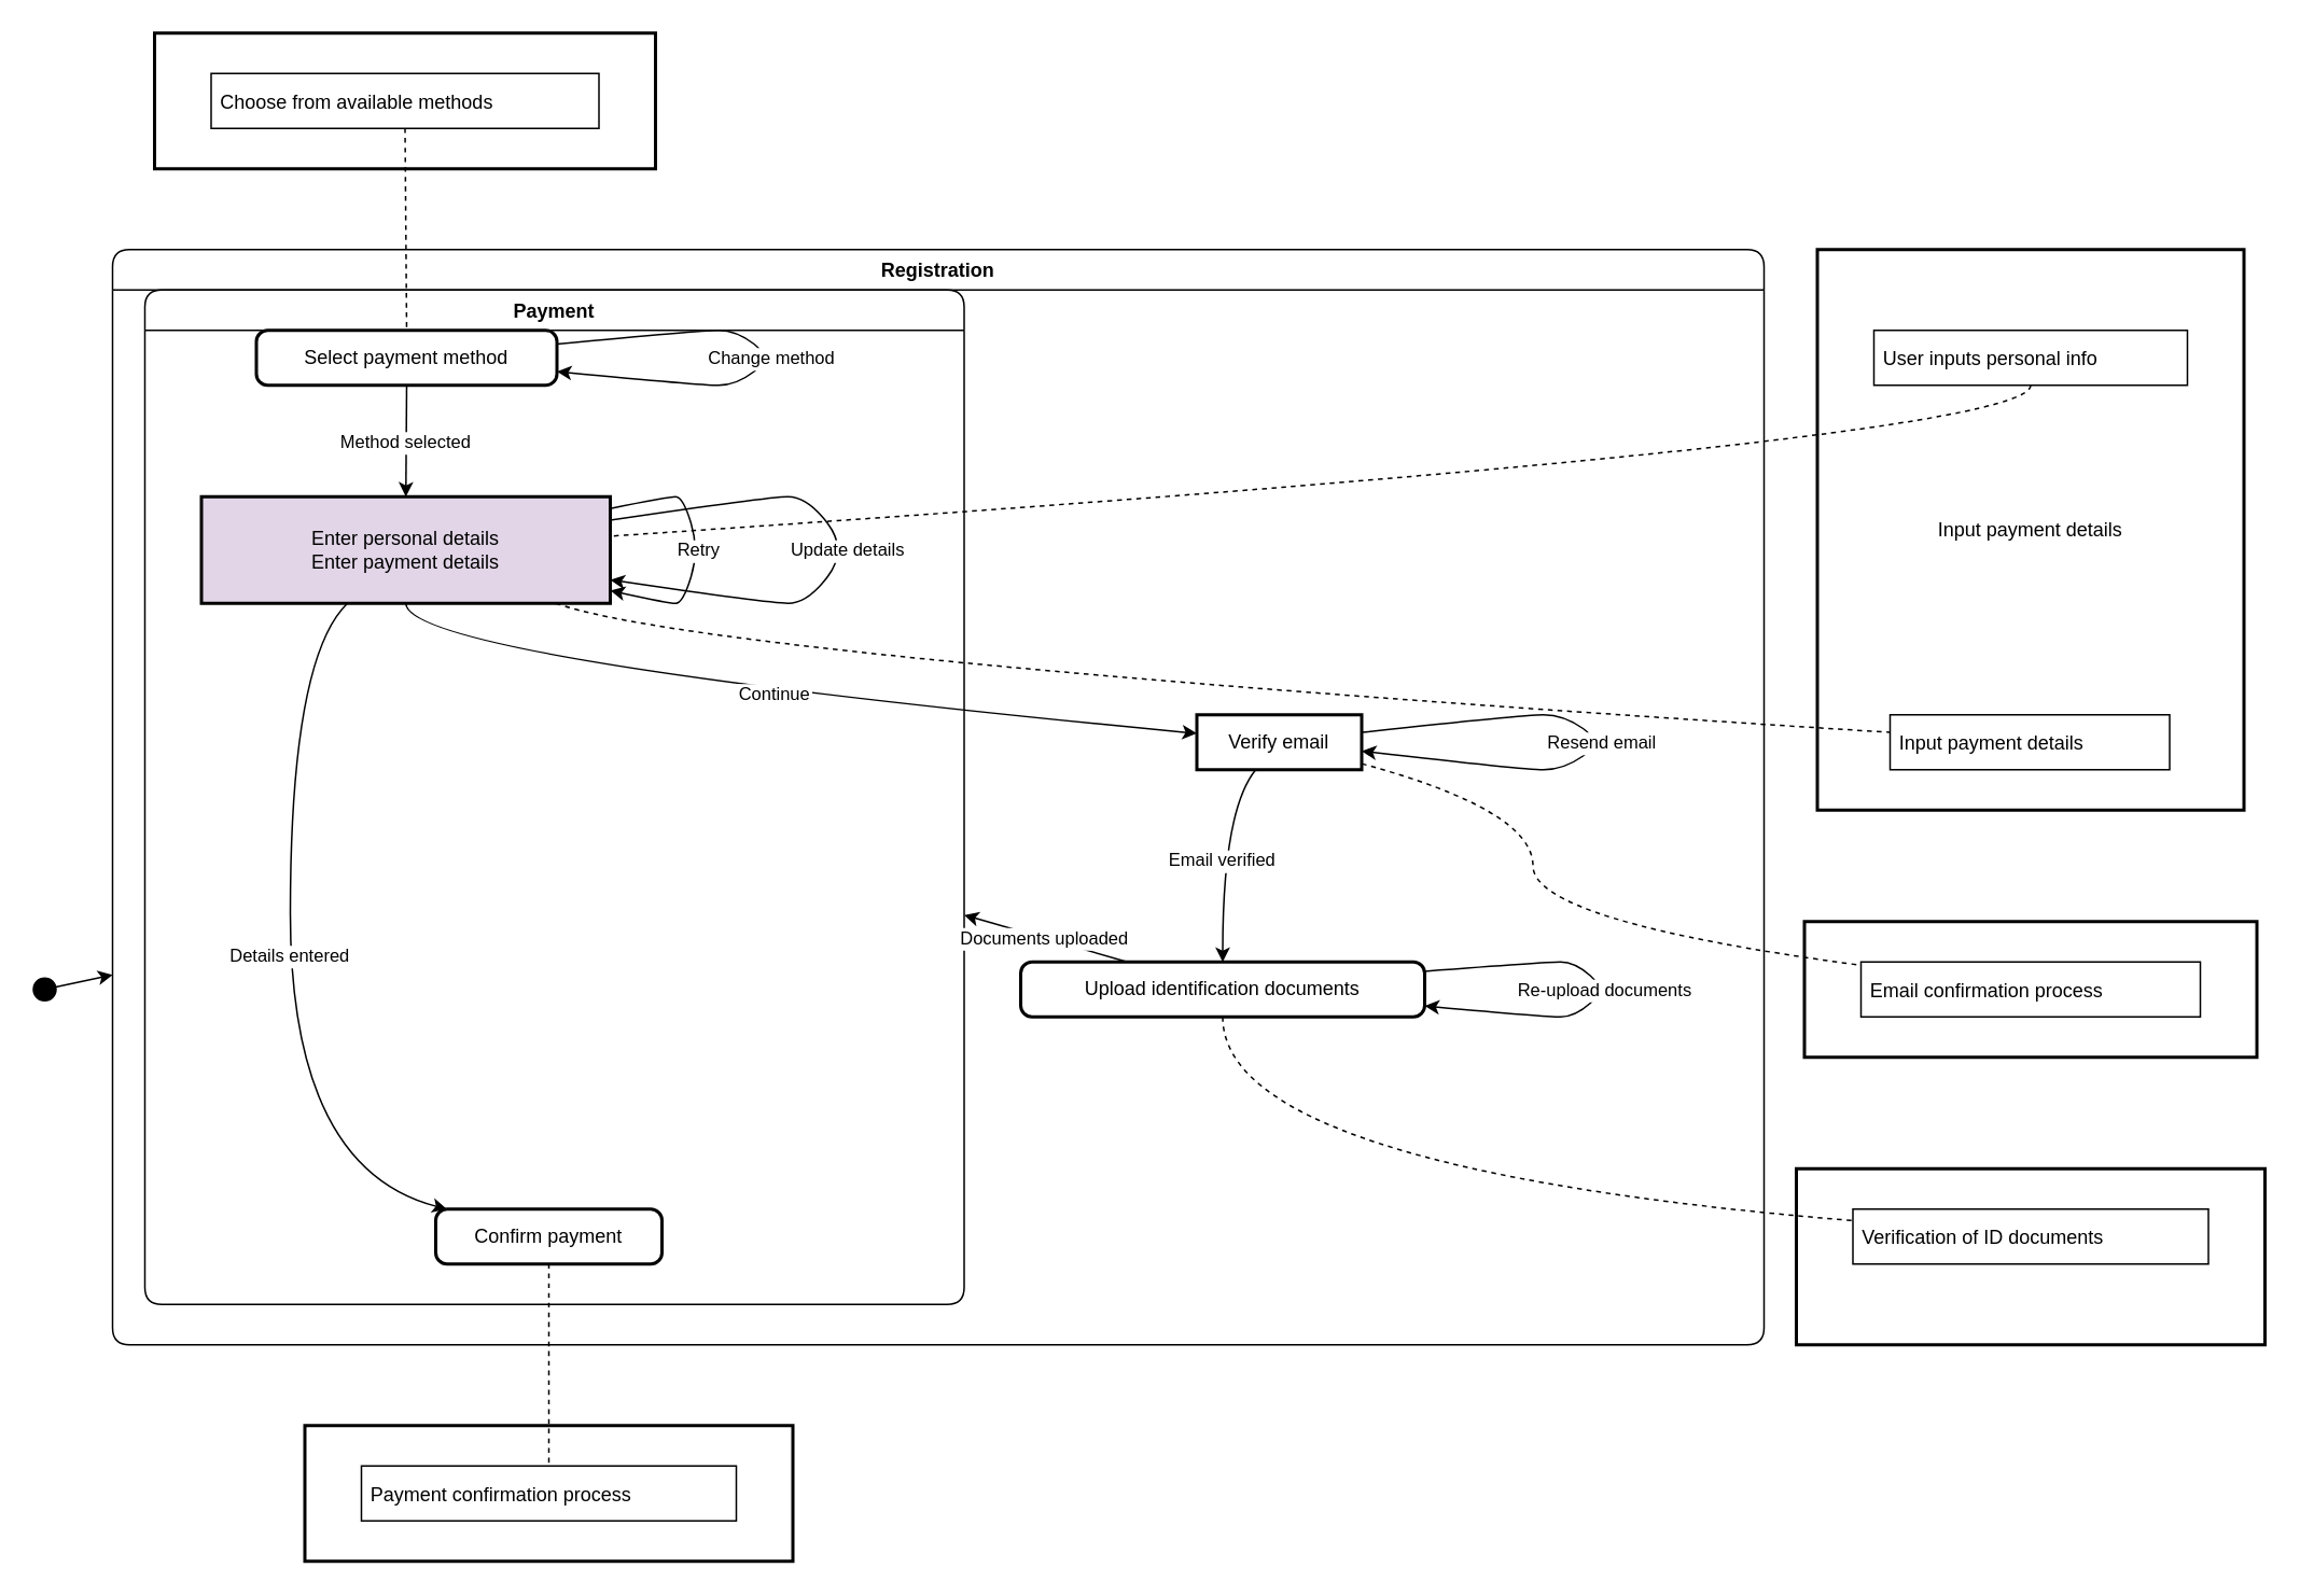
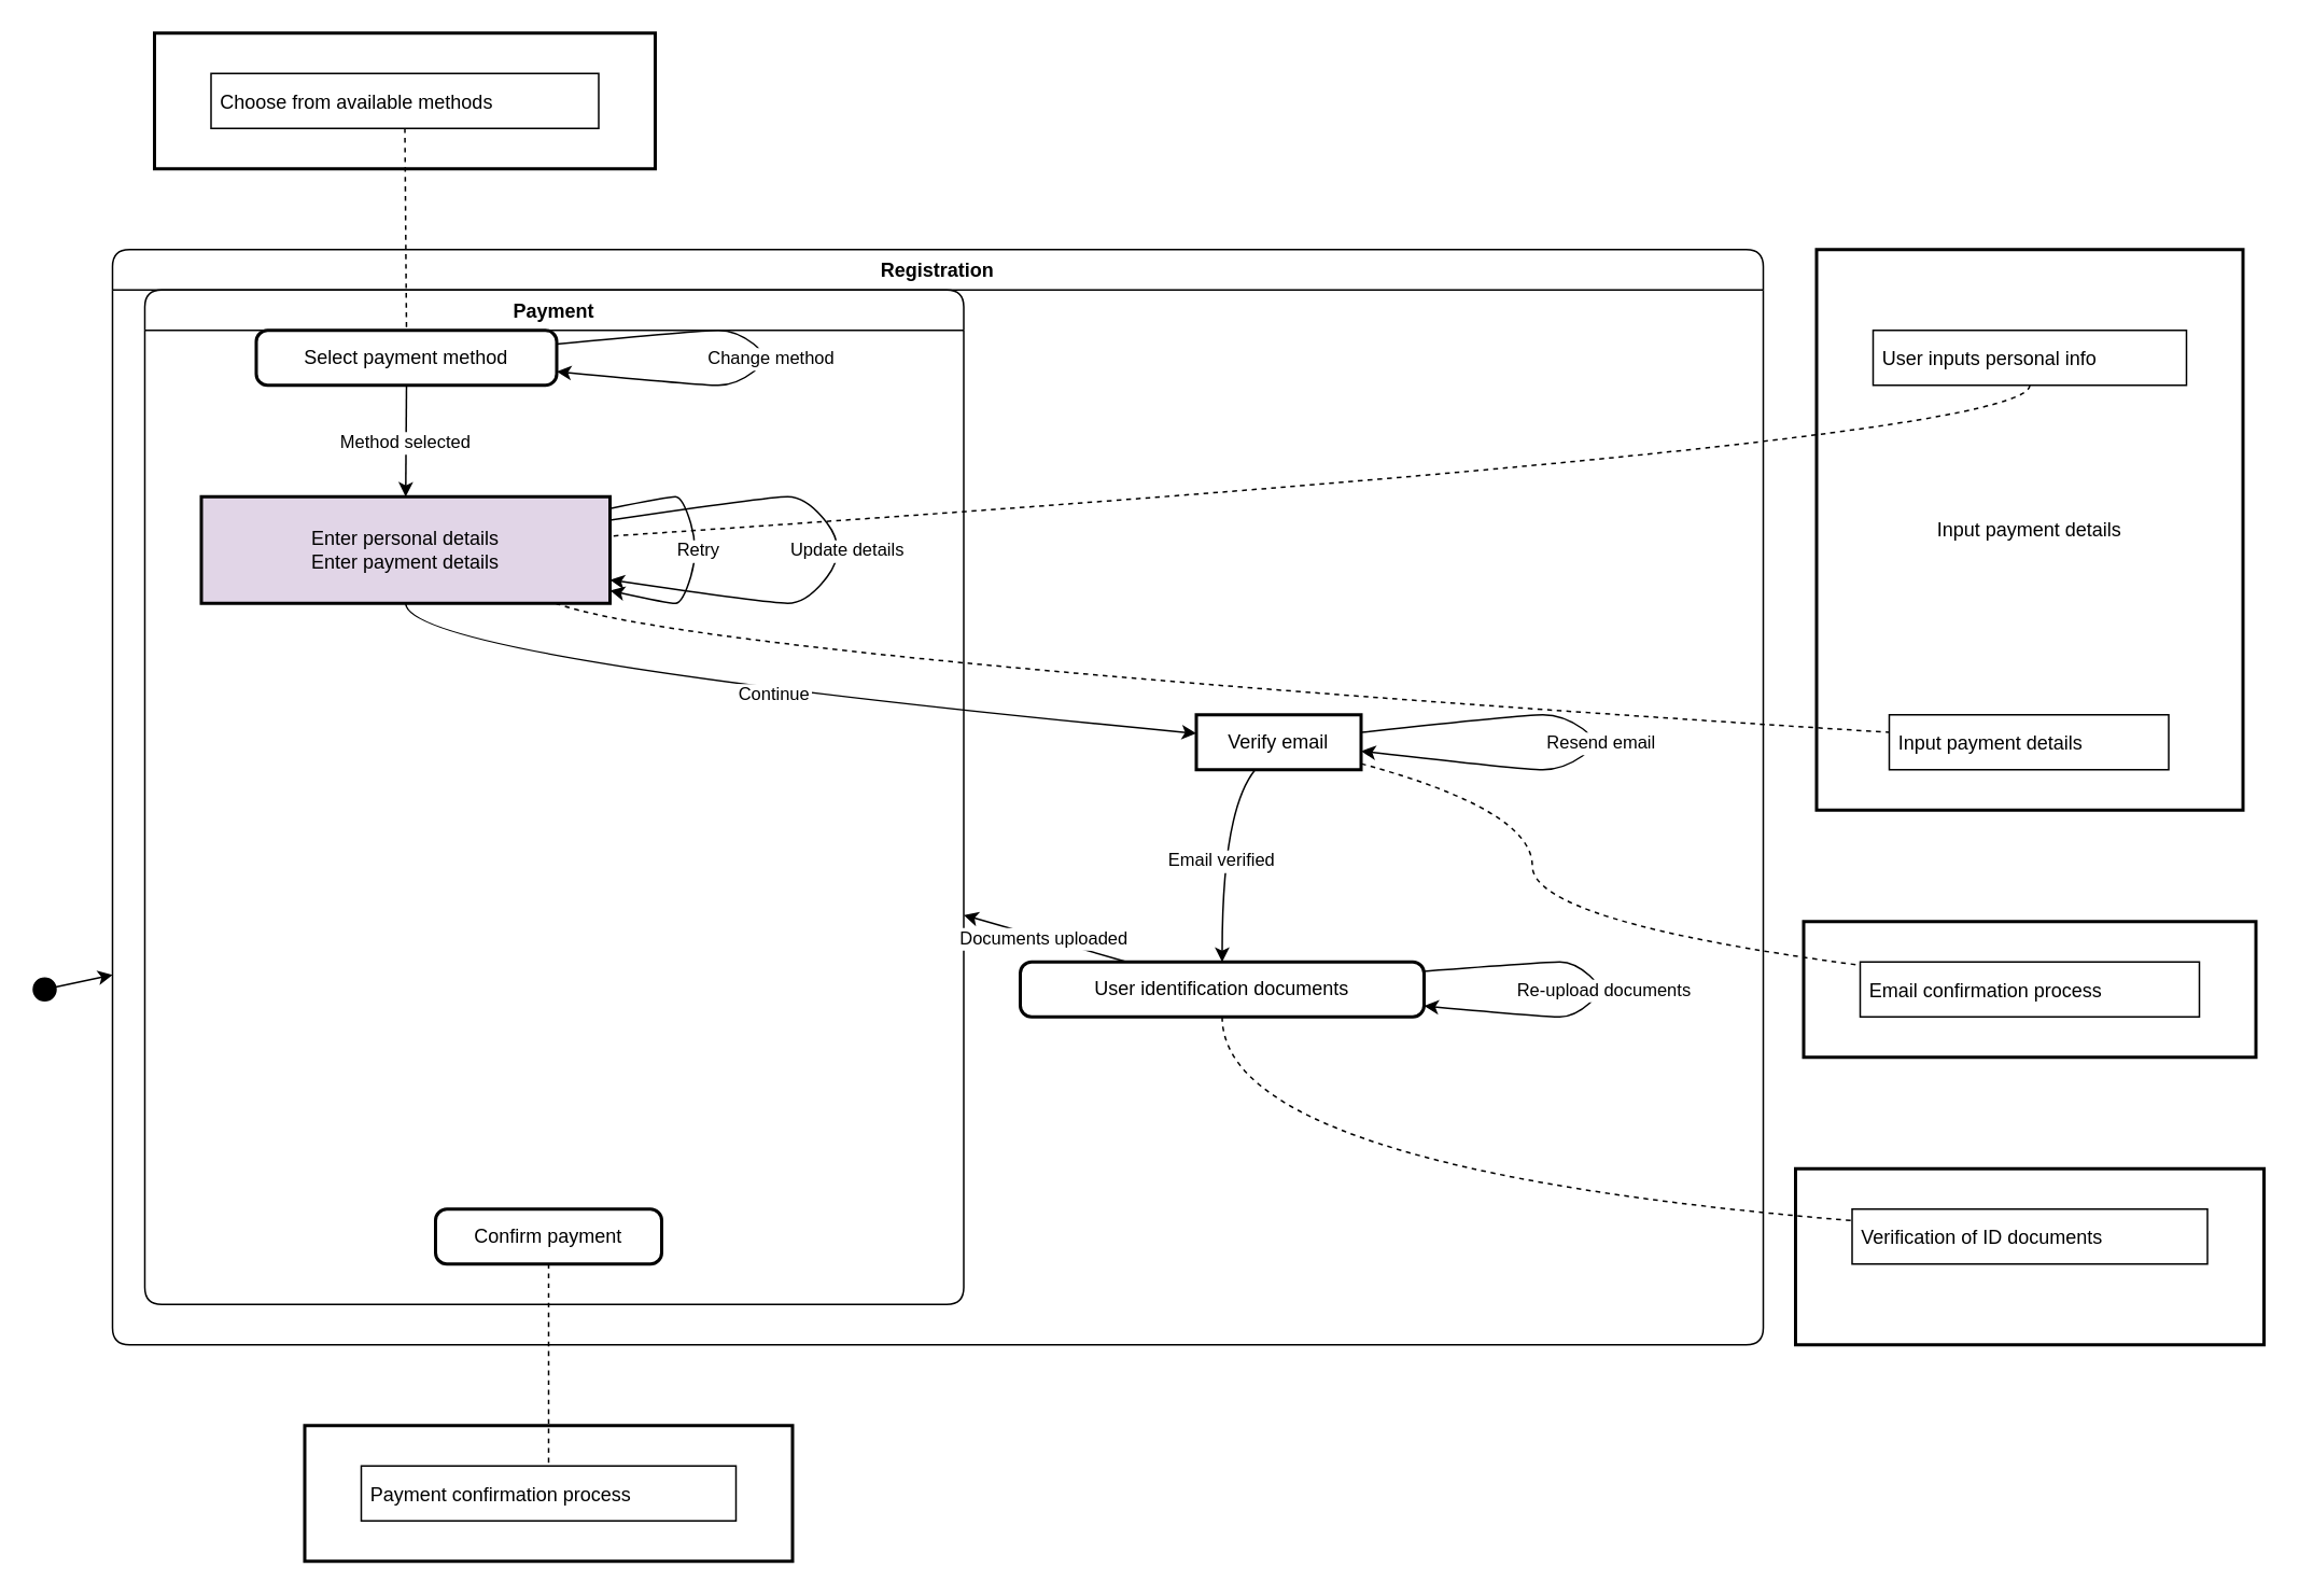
  <mxCell id="0" />
  <mxCell id="1" parent="0" />
  <mxCell id="2" value="" style="ellipse;fillColor=strokeColor;" vertex="1" parent="1"><mxGeometry x="20" y="605" width="14" height="14" as="geometry" /></mxCell>
  <mxCell id="3" value="Registration" style="swimlane;fontStyle=1;align=center;verticalAlign=middle;startSize=25;container=0;collapsible=0;rounded=1;arcSize=14;dropTarget=0;" vertex="1" parent="1"><mxGeometry x="69" y="154" width="1022" height="678" as="geometry" /></mxCell>
  <mxCell id="4" value="Enter personal details&#10;Enter payment details" style="whiteSpace=wrap;strokeWidth=2;fillColor=#e1d5e7;" vertex="1" parent="1"><mxGeometry x="124" y="307" width="253" height="66" as="geometry" /></mxCell>
  <mxCell id="5" value="Verify email" style="absoluteArcSize=1;arcSize=14;whiteSpace=wrap;strokeWidth=2;rounded=0;" vertex="1" parent="1"><mxGeometry x="740" y="442" width="102" height="34" as="geometry" /></mxCell>
- <mxCell id="6" value="Upload identification documents" style="rounded=1;absoluteArcSize=1;arcSize=14;whiteSpace=wrap;strokeWidth=2;" vertex="1" parent="1"><mxGeometry x="631" y="595" width="250" height="34" as="geometry" /></mxCell>
+ <mxCell id="6" value="User identification documents" style="rounded=1;absoluteArcSize=1;arcSize=14;whiteSpace=wrap;strokeWidth=2;" vertex="1" parent="1"><mxGeometry x="631" y="595" width="250" height="34" as="geometry" /></mxCell>
  <mxCell id="7" value="Payment" style="swimlane;fontStyle=1;align=center;verticalAlign=middle;startSize=25;container=0;collapsible=0;rounded=1;arcSize=14;dropTarget=0;" vertex="1" parent="1"><mxGeometry x="89" y="179" width="507" height="628" as="geometry" /></mxCell>
  <mxCell id="8" value="Input payment details" style="whiteSpace=wrap;strokeWidth=2;" vertex="1" parent="1"><mxGeometry x="1124" y="154" width="264" height="347" as="geometry" /></mxCell>
  <mxCell id="9" value="User inputs personal info" style="align=left;spacingLeft=4;" vertex="1" parent="1"><mxGeometry x="1159" y="204" width="194" height="34" as="geometry" /></mxCell>
  <mxCell id="10" value="Email confirmation process" style="whiteSpace=wrap;strokeWidth=2;" vertex="1" parent="1"><mxGeometry x="1116" y="570" width="280" height="84" as="geometry" /></mxCell>
  <mxCell id="11" value="Email confirmation process" style="align=left;spacingLeft=4;" vertex="1" parent="1"><mxGeometry x="1151" y="595" width="210" height="34" as="geometry" /></mxCell>
  <mxCell id="12" value="Verification of ID documents" style="whiteSpace=wrap;strokeWidth=2;" vertex="1" parent="1"><mxGeometry x="1111" y="723" width="290" height="109" as="geometry" /></mxCell>
  <mxCell id="13" value="Verification of ID documents" style="align=left;spacingLeft=4;" vertex="1" parent="1"><mxGeometry x="1146" y="748" width="220" height="34" as="geometry" /></mxCell>
  <mxCell id="14" value="Select payment method" style="rounded=1;absoluteArcSize=1;arcSize=14;whiteSpace=wrap;strokeWidth=2;" vertex="1" parent="1"><mxGeometry x="158" y="204" width="186" height="34" as="geometry" /></mxCell>
  <mxCell id="15" value="Confirm payment" style="rounded=1;absoluteArcSize=1;arcSize=14;whiteSpace=wrap;strokeWidth=2;" vertex="1" parent="1"><mxGeometry x="269" y="748" width="140" height="34" as="geometry" /></mxCell>
  <mxCell id="16" value="Choose from available methods" style="whiteSpace=wrap;strokeWidth=2;" vertex="1" parent="1"><mxGeometry x="95" y="20" width="310" height="84" as="geometry" /></mxCell>
  <mxCell id="17" value="Choose from available methods" style="align=left;spacingLeft=4;" vertex="1" parent="1"><mxGeometry x="130" y="45" width="240" height="34" as="geometry" /></mxCell>
  <mxCell id="18" value="Input payment details" style="align=left;spacingLeft=4;" vertex="1" parent="1"><mxGeometry x="1169" y="442" width="173" height="34" as="geometry" /></mxCell>
  <mxCell id="19" value="Payment confirmation process" style="whiteSpace=wrap;strokeWidth=2;" vertex="1" parent="1"><mxGeometry x="188" y="882" width="302" height="84" as="geometry" /></mxCell>
  <mxCell id="20" value="Payment confirmation process" style="align=left;spacingLeft=4;" vertex="1" parent="1"><mxGeometry x="223" y="907" width="232" height="34" as="geometry" /></mxCell>
  <mxCell id="21" value="Continue" style="curved=1;startArrow=none;;exitX=0.5;exitY=0.99;entryX=0;entryY=0.34;" edge="1" parent="1" source="4" target="5"><mxGeometry relative="1" as="geometry"><Array as="points"><mxPoint x="251" y="407" /></Array></mxGeometry></mxCell>
  <mxCell id="22" value="Email verified" style="curved=1;startArrow=none;;exitX=0.36;exitY=0.99;entryX=0.5;entryY=-0.01;" edge="1" parent="1" source="5" target="6"><mxGeometry relative="1" as="geometry"><Array as="points"><mxPoint x="756" y="501" /></Array></mxGeometry></mxCell>
  <mxCell id="23" value="" style="curved=1;dashed=1;startArrow=none;endArrow=none;exitX=0.5;exitY=1;entryX=1;entryY=0.37;" edge="1" parent="1" source="9" target="4"><mxGeometry relative="1" as="geometry"><Array as="points"><mxPoint x="1256" y="273" /></Array></mxGeometry></mxCell>
  <mxCell id="24" value="" style="curved=1;dashed=1;startArrow=none;endArrow=none;exitX=1;exitY=0.89;entryX=0;entryY=0.06;" edge="1" parent="1" source="5" target="11"><mxGeometry relative="1" as="geometry"><Array as="points"><mxPoint x="948" y="501" /><mxPoint x="948" y="570" /></Array></mxGeometry></mxCell>
  <mxCell id="25" value="" style="curved=1;dashed=1;startArrow=none;endArrow=none;exitX=0.5;exitY=0.99;entryX=0;entryY=0.21;" edge="1" parent="1" source="6" target="13"><mxGeometry relative="1" as="geometry"><Array as="points"><mxPoint x="756" y="723" /></Array></mxGeometry></mxCell>
  <mxCell id="26" value="Retry" style="curved=1;startArrow=none;;exitX=1;exitY=0.11;entryX=1;entryY=0.88;" edge="1" parent="1" source="4" target="4"><mxGeometry relative="1" as="geometry"><Array as="points"><mxPoint x="413" y="307" /><mxPoint x="422" y="307" /><mxPoint x="432" y="340" /><mxPoint x="422" y="373" /><mxPoint x="413" y="373" /></Array></mxGeometry></mxCell>
  <mxCell id="27" value="Resend email" style="curved=1;startArrow=none;;exitX=1;exitY=0.32;entryX=1;entryY=0.66;" edge="1" parent="1" source="5" target="5"><mxGeometry relative="1" as="geometry"><Array as="points"><mxPoint x="942" y="442" /><mxPoint x="967" y="442" /><mxPoint x="991" y="459" /><mxPoint x="967" y="476" /><mxPoint x="942" y="476" /></Array></mxGeometry></mxCell>
  <mxCell id="28" value="Re-upload documents" style="curved=1;startArrow=none;;exitX=1;exitY=0.17;entryX=1;entryY=0.8;" edge="1" parent="1" source="6" target="6"><mxGeometry relative="1" as="geometry"><Array as="points"><mxPoint x="956" y="595" /><mxPoint x="974" y="595" /><mxPoint x="993" y="612" /><mxPoint x="974" y="629" /><mxPoint x="956" y="629" /></Array></mxGeometry></mxCell>
  <mxCell id="29" value="Method selected" style="curved=1;startArrow=none;;exitX=0.5;exitY=1;entryX=0.5;entryY=0;" edge="1" parent="1" source="14" target="4"><mxGeometry relative="1" as="geometry"><Array as="points" /></mxGeometry></mxCell>
- <mxCell id="30" value="Details entered" style="curved=1;startArrow=none;;exitX=0.36;exitY=0.99;entryX=0.04;entryY=-0.01;" edge="1" parent="1" source="4" target="15"><mxGeometry relative="1" as="geometry"><Array as="points"><mxPoint x="179" y="407" /><mxPoint x="179" y="723" /></Array></mxGeometry></mxCell>
  <mxCell id="31" value="" style="curved=1;dashed=1;startArrow=none;endArrow=none;exitX=0.5;exitY=1;entryX=0.5;entryY=0;" edge="1" parent="1" source="17" target="14"><mxGeometry relative="1" as="geometry"><Array as="points" /></mxGeometry></mxCell>
  <mxCell id="32" value="" style="curved=1;dashed=1;startArrow=none;endArrow=none;exitX=0.86;exitY=0.99;entryX=0;entryY=0.32;" edge="1" parent="1" source="4" target="18"><mxGeometry relative="1" as="geometry"><Array as="points"><mxPoint x="439" y="407" /></Array></mxGeometry></mxCell>
  <mxCell id="33" value="" style="curved=1;dashed=1;startArrow=none;endArrow=none;exitX=0.5;exitY=0.99;entryX=0.5;entryY=-0.01;" edge="1" parent="1" source="15" target="20"><mxGeometry relative="1" as="geometry"><Array as="points" /></mxGeometry></mxCell>
  <mxCell id="34" value="Change method" style="curved=1;startArrow=none;;exitX=1;exitY=0.25;entryX=1;entryY=0.75;" edge="1" parent="1" source="14" target="14"><mxGeometry relative="1" as="geometry"><Array as="points"><mxPoint x="433" y="204" /><mxPoint x="455" y="204" /><mxPoint x="477" y="221" /><mxPoint x="455" y="238" /><mxPoint x="433" y="238" /></Array></mxGeometry></mxCell>
  <mxCell id="35" value="Update details" style="curved=1;startArrow=none;;exitX=1;exitY=0.22;entryX=1;entryY=0.78;" edge="1" parent="1" source="4" target="4"><mxGeometry relative="1" as="geometry"><Array as="points"><mxPoint x="475" y="307" /><mxPoint x="499" y="307" /><mxPoint x="524" y="340" /><mxPoint x="499" y="373" /><mxPoint x="475" y="373" /></Array></mxGeometry></mxCell>
  <mxCell id="36" value="" style="curved=1;startArrow=none;;" edge="1" parent="1" source="2" target="3"><mxGeometry relative="1" as="geometry"><Array as="points" /></mxGeometry></mxCell>
  <mxCell id="37" value="Documents uploaded" style="curved=1;startArrow=none;;" edge="1" parent="1" source="6" target="7"><mxGeometry relative="1" as="geometry"><Array as="points" /></mxGeometry></mxCell>
